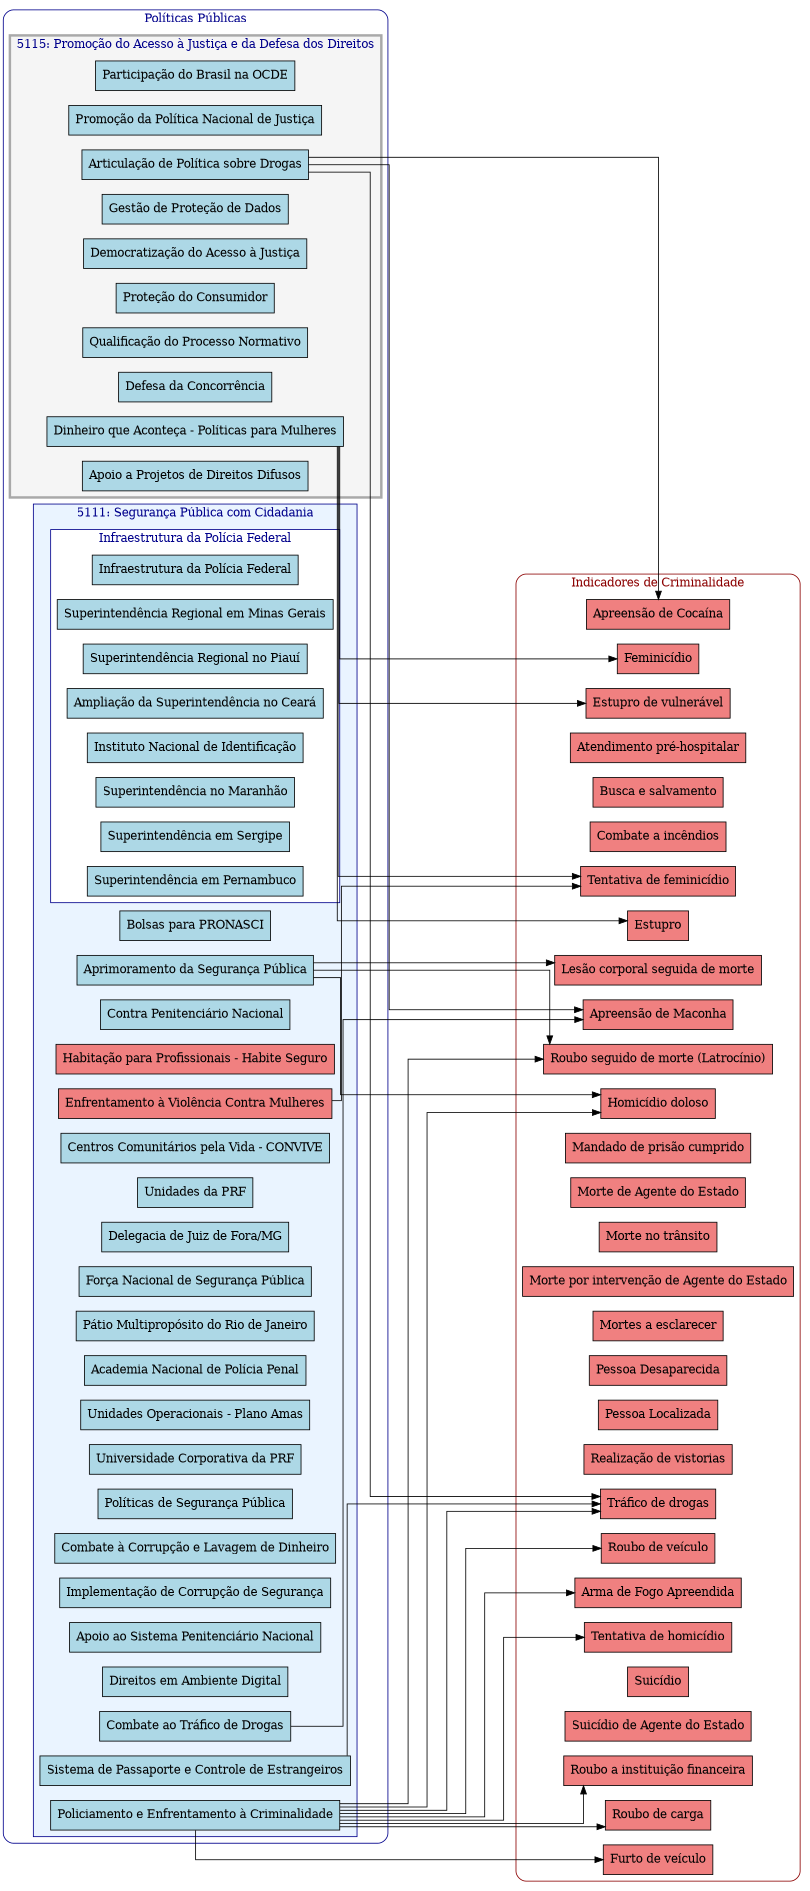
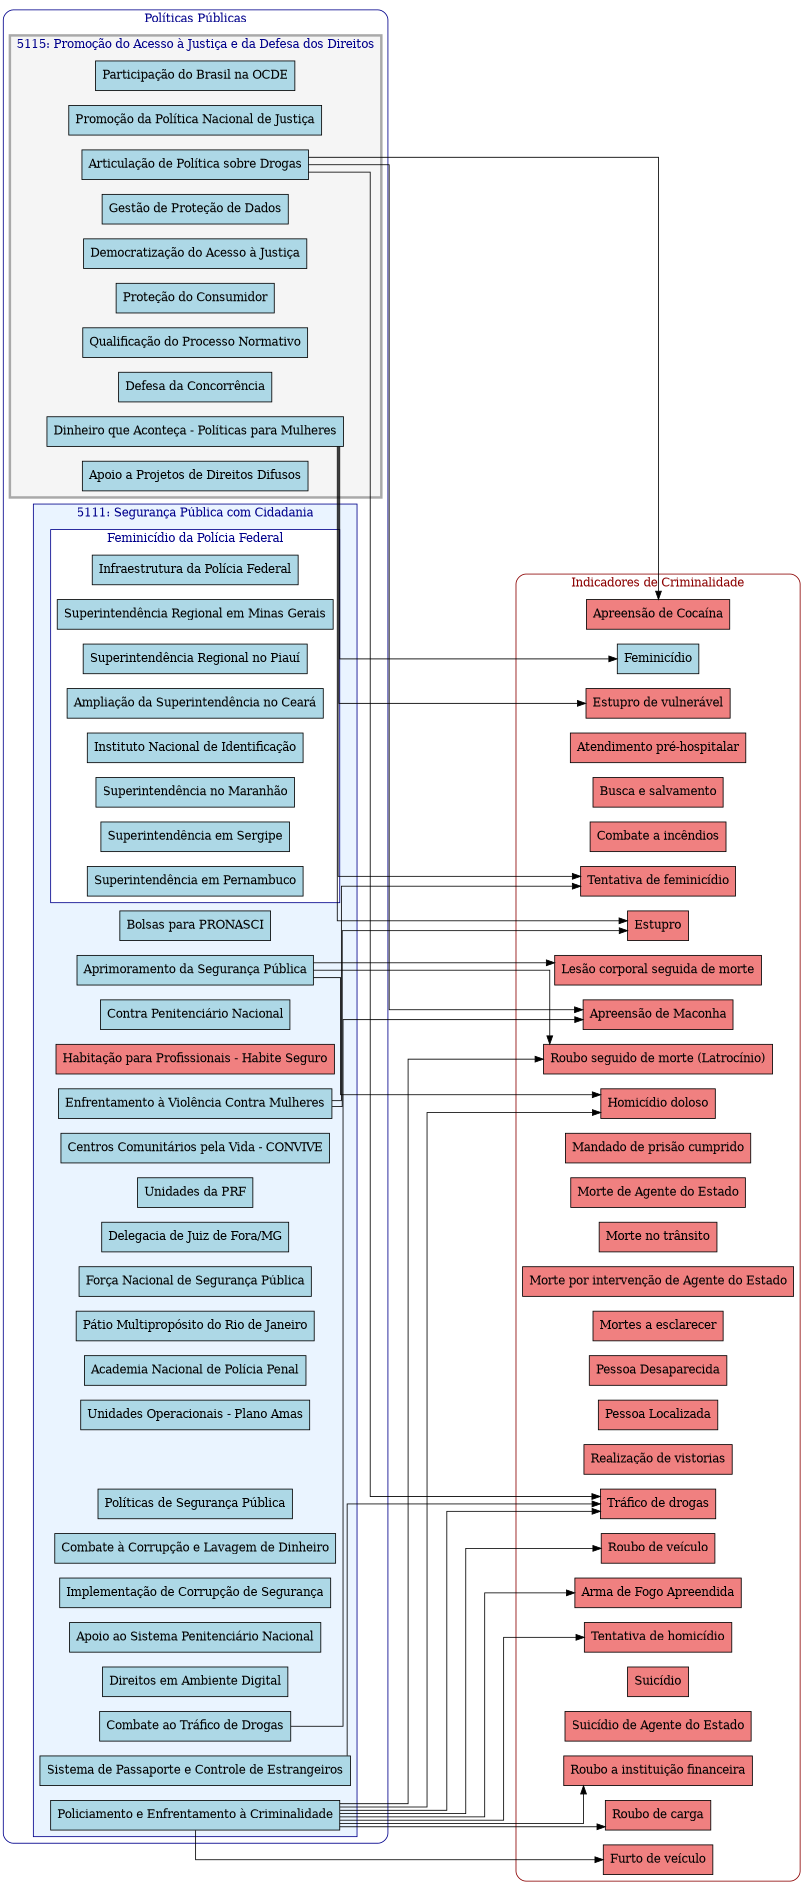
  digraph {
    compound=true
    rankdir=LR
    ranksep=2.5
    splines=ortho
    node [fillcolor=lightblue fontcolor=black shape=box style=filled type=action]
    edge [color=black style=solid]
    "Participação do Brasil na OCDE" [code="00PN"]
    "Promoção da Política Nacional de Justiça" [code="20I7"]
    "Articulação de Política sobre Drogas" [code="20IE"]
    "Gestão de Proteção de Dados" [code="21D5"]
    "Democratização do Acesso à Justiça" [code="21F0"]
    "Proteção do Consumidor" [code=2334]
    "Qualificação do Processo Normativo" [code=2733]
    "Defesa da Concorrência" [code=2807]
    n9 [code="2F07" label="Dinheiro que Aconteça - Políticas para Mulheres"]
    "Apoio a Projetos de Direitos Difusos" [code=6067]
    "Infraestrutura da Polícia Federal" [code="15F9"]
    "Superintendência Regional em Minas Gerais" [code="15WH"]
    "Superintendência Regional no Piauí" [code="15WI"]
    "Ampliação da Superintendência no Ceará" [code="15XA"]
    "Instituto Nacional de Identificação" [code="15XB"]
    "Superintendência no Maranhão" [code="15XC"]
    "Superintendência em Sergipe" [code="15XE"]
    "Superintendência em Pernambuco" [code="15ZE"]
    "Bolsas para PRONASCI" [code="00CA"]
    "Aprimoramento da Segurança Pública" [code="00R2"]
    n21 [code="21BP" label="Contra Penitenciário Nacional"]
    "Habitação para Profissionais - Habite Seguro" [code="00U1" fillcolor=lightcoral]
-   "Enfrentamento à Violência Contra Mulheres" [code="00UZ" fillcolor=lightcoral]
+   "Enfrentamento à Violência Contra Mulheres" [code="00UZ"]
    "Centros Comunitários pela Vida - CONVIVE" [code="00V0"]
    "Unidades da PRF" [code="154T"]
    "Delegacia de Juiz de Fora/MG" [code="155H"]
    "Força Nacional de Segurança Pública" [code="2B00"]
    "Pátio Multipropósito do Rio de Janeiro" [code="164A"]
    "Academia Nacional de Polícia Penal" [code="164C"]
    "Unidades Operacionais - Plano Amas" [code="164D"]
-   "Universidade Corporativa da PRF" [code="166N"]
    "Políticas de Segurança Pública" [code="21BM"]
    "Combate à Corrupção e Lavagem de Dinheiro" [code="21BN"]
    n34 [code="21BQ" label="Implementação de Corrupção de Segurança"]
    "Apoio ao Sistema Penitenciário Nacional" [code="21EO"]
    "Direitos em Ambiente Digital" [code="21HU"]
    "Sistema de Passaporte e Controle de Estrangeiros" [code=2586]
    "Policiamento e Enfrentamento à Criminalidade" [code=2723]
    "Combate ao Tráfico de Drogas" [code=2726]
    "Apreensão de Cocaína" [fillcolor=lightcoral type=crime]
    "Apreensão de Maconha" [fillcolor=lightcoral type=crime]
    "Arma de Fogo Apreendida" [fillcolor=lightcoral type=crime]
    "Atendimento pré-hospitalar" [fillcolor=lightcoral type=crime]
    "Busca e salvamento" [fillcolor=lightcoral type=crime]
    "Combate a incêndios" [fillcolor=lightcoral type=crime]
    Estupro [fillcolor=lightcoral type=crime]
    "Estupro de vulnerável" [fillcolor=lightcoral type=crime]
-   "Feminicídio" [fillcolor=lightcoral type=crime]
+   "Feminicídio" [type=crime]
    "Furto de veículo" [fillcolor=lightcoral type=crime]
    "Homicídio doloso" [fillcolor=lightcoral type=crime]
    "Lesão corporal seguida de morte" [fillcolor=lightcoral type=crime]
    "Mandado de prisão cumprido" [fillcolor=lightcoral type=crime]
    "Morte de Agente do Estado" [fillcolor=lightcoral type=crime]
    "Morte no trânsito" [fillcolor=lightcoral type=crime]
    "Morte por intervenção de Agente do Estado" [fillcolor=lightcoral type=crime]
    "Mortes a esclarecer" [fillcolor=lightcoral type=crime]
    "Pessoa Desaparecida" [fillcolor=lightcoral type=crime]
    "Pessoa Localizada" [fillcolor=lightcoral type=crime]
    "Realização de vistorias" [fillcolor=lightcoral type=crime]
    "Roubo a instituição financeira" [fillcolor=lightcoral type=crime]
    "Roubo de carga" [fillcolor=lightcoral type=crime]
    "Roubo de veículo" [fillcolor=lightcoral type=crime]
    "Roubo seguido de morte (Latrocínio)" [fillcolor=lightcoral type=crime]
    "Suicídio" [fillcolor=lightcoral type=crime]
    "Suicídio de Agente do Estado" [fillcolor=lightcoral type=crime]
    "Tentativa de feminicídio" [fillcolor=lightcoral type=crime]
    "Tentativa de homicídio" [fillcolor=lightcoral type=crime]
    "Tráfico de drogas" [fillcolor=lightcoral type=crime]
    subgraph cluster_1 {
      color=darkblue
      fontcolor=darkblue
      label="Políticas Públicas"
      penwidth=1
      style=rounded
      subgraph cluster_2 {
        color=darkgrey
        fillcolor="#f5f5f5"
        fontcolor=darkblue
        label="5115: Promoção do Acesso à Justiça e da Defesa dos Direitos"
        penwidth=3
        style=filled
        "Participação do Brasil na OCDE"
        "Promoção da Política Nacional de Justiça"
        "Articulação de Política sobre Drogas"
        "Gestão de Proteção de Dados"
        "Democratização do Acesso à Justiça"
        "Proteção do Consumidor"
        "Qualificação do Processo Normativo"
        "Defesa da Concorrência"
        n9
        "Apoio a Projetos de Direitos Difusos"
      }
      subgraph cluster_3 {
        color=darkblue
        fillcolor="#eaf4ff"
        fontcolor=darkblue
        label="5111: Segurança Pública com Cidadania"
        penwidth=1
        style=filled
        "Bolsas para PRONASCI"
        "Aprimoramento da Segurança Pública"
        n21
        "Habitação para Profissionais - Habite Seguro"
        "Enfrentamento à Violência Contra Mulheres"
        "Centros Comunitários pela Vida - CONVIVE"
        "Unidades da PRF"
        "Delegacia de Juiz de Fora/MG"
        "Força Nacional de Segurança Pública"
        "Pátio Multipropósito do Rio de Janeiro"
        "Academia Nacional de Polícia Penal"
        "Unidades Operacionais - Plano Amas"
-       "Universidade Corporativa da PRF"
        "Políticas de Segurança Pública"
        "Combate à Corrupção e Lavagem de Dinheiro"
        n34
        "Apoio ao Sistema Penitenciário Nacional"
        "Direitos em Ambiente Digital"
        "Sistema de Passaporte e Controle de Estrangeiros"
        "Policiamento e Enfrentamento à Criminalidade"
        "Combate ao Tráfico de Drogas"
        subgraph cluster_4 {
          color=darkblue
          fillcolor=white
          fontcolor=darkblue
-         label="Infraestrutura da Polícia Federal"
+         label="Feminicídio da Polícia Federal"
          penwidth=1
          style=filled
          "Infraestrutura da Polícia Federal"
          "Superintendência Regional em Minas Gerais"
          "Superintendência Regional no Piauí"
          "Ampliação da Superintendência no Ceará"
          "Instituto Nacional de Identificação"
          "Superintendência no Maranhão"
          "Superintendência em Sergipe"
          "Superintendência em Pernambuco"
        }
      }
    }
    subgraph cluster_5 {
      color=darkred
      fontcolor=darkred
      label="Indicadores de Criminalidade"
      penwidth=1
      style=rounded
      "Apreensão de Cocaína"
      "Apreensão de Maconha"
      "Arma de Fogo Apreendida"
      "Atendimento pré-hospitalar"
      "Busca e salvamento"
      "Combate a incêndios"
      Estupro
      "Estupro de vulnerável"
      "Feminicídio"
      "Furto de veículo"
      "Homicídio doloso"
      "Lesão corporal seguida de morte"
      "Mandado de prisão cumprido"
      "Morte de Agente do Estado"
      "Morte no trânsito"
      "Morte por intervenção de Agente do Estado"
      "Mortes a esclarecer"
      "Pessoa Desaparecida"
      "Pessoa Localizada"
      "Realização de vistorias"
      "Roubo a instituição financeira"
      "Roubo de carga"
      "Roubo de veículo"
      "Roubo seguido de morte (Latrocínio)"
      "Suicídio"
      "Suicídio de Agente do Estado"
      "Tentativa de feminicídio"
      "Tentativa de homicídio"
      "Tráfico de drogas"
    }
    "Articulação de Política sobre Drogas" -> "Apreensão de Cocaína"
    "Articulação de Política sobre Drogas" -> "Apreensão de Maconha"
    "Articulação de Política sobre Drogas" -> "Tráfico de drogas"
    n9 -> Estupro
    n9 -> "Estupro de vulnerável"
    n9 -> "Feminicídio"
    n9 -> "Tentativa de feminicídio"
    "Aprimoramento da Segurança Pública" -> "Homicídio doloso"
    "Aprimoramento da Segurança Pública" -> "Lesão corporal seguida de morte"
    "Aprimoramento da Segurança Pública" -> "Roubo seguido de morte (Latrocínio)"
+   "Enfrentamento à Violência Contra Mulheres" -> Estupro
    "Enfrentamento à Violência Contra Mulheres" -> "Tentativa de feminicídio"
    "Sistema de Passaporte e Controle de Estrangeiros" -> "Tráfico de drogas"
    "Policiamento e Enfrentamento à Criminalidade" -> "Arma de Fogo Apreendida"
    "Policiamento e Enfrentamento à Criminalidade" -> "Furto de veículo"
    "Policiamento e Enfrentamento à Criminalidade" -> "Homicídio doloso"
    "Policiamento e Enfrentamento à Criminalidade" -> "Roubo a instituição financeira"
    "Policiamento e Enfrentamento à Criminalidade" -> "Roubo de carga"
    "Policiamento e Enfrentamento à Criminalidade" -> "Roubo de veículo"
    "Policiamento e Enfrentamento à Criminalidade" -> "Roubo seguido de morte (Latrocínio)"
    "Policiamento e Enfrentamento à Criminalidade" -> "Tentativa de homicídio"
    "Policiamento e Enfrentamento à Criminalidade" -> "Tráfico de drogas"
    "Combate ao Tráfico de Drogas" -> "Apreensão de Maconha"
  }
